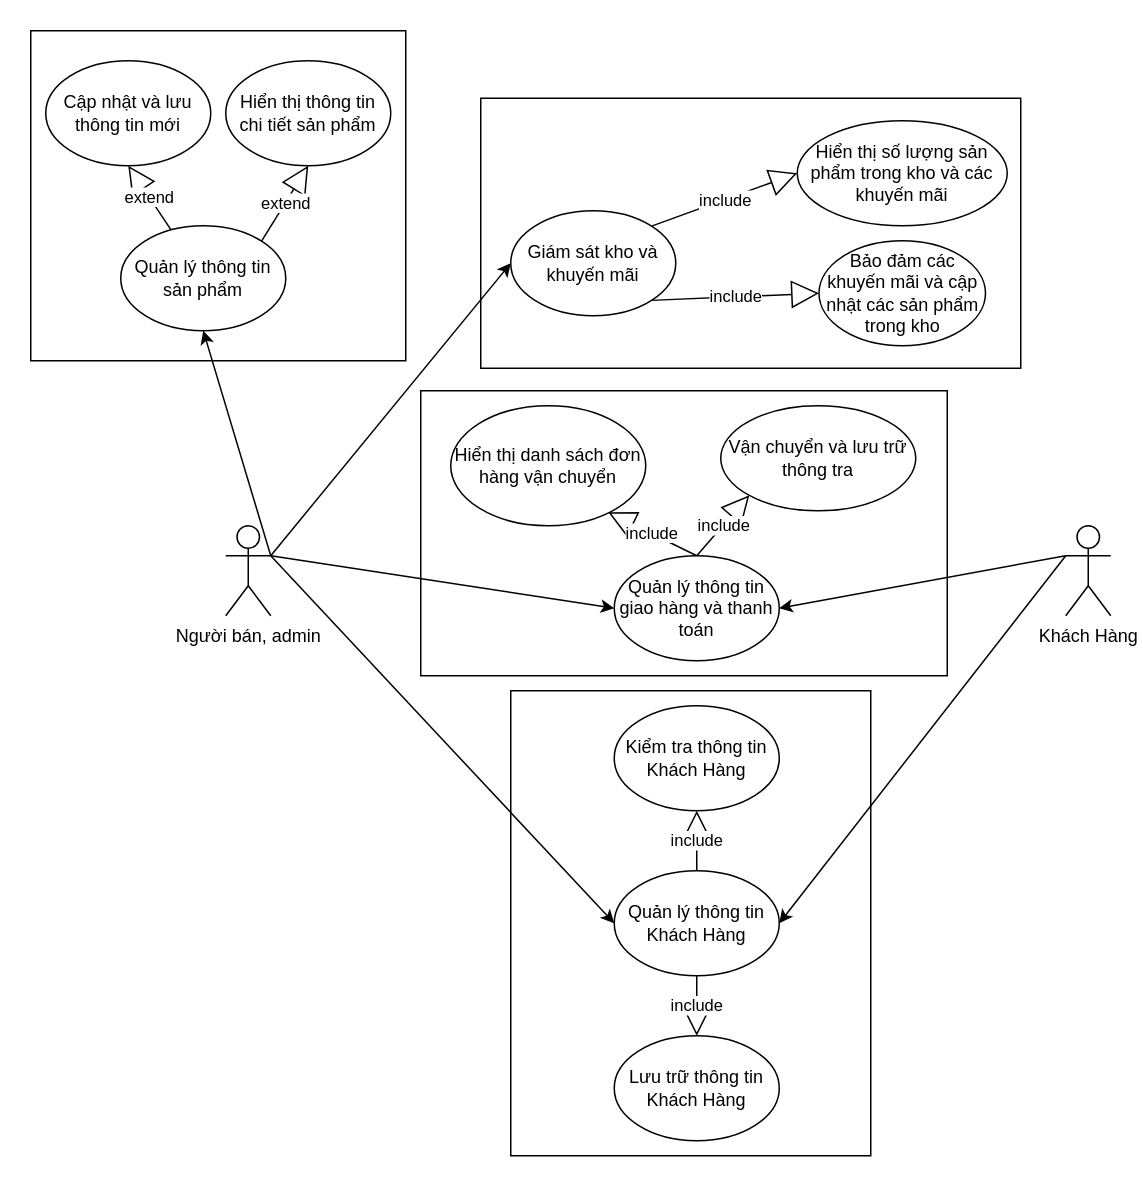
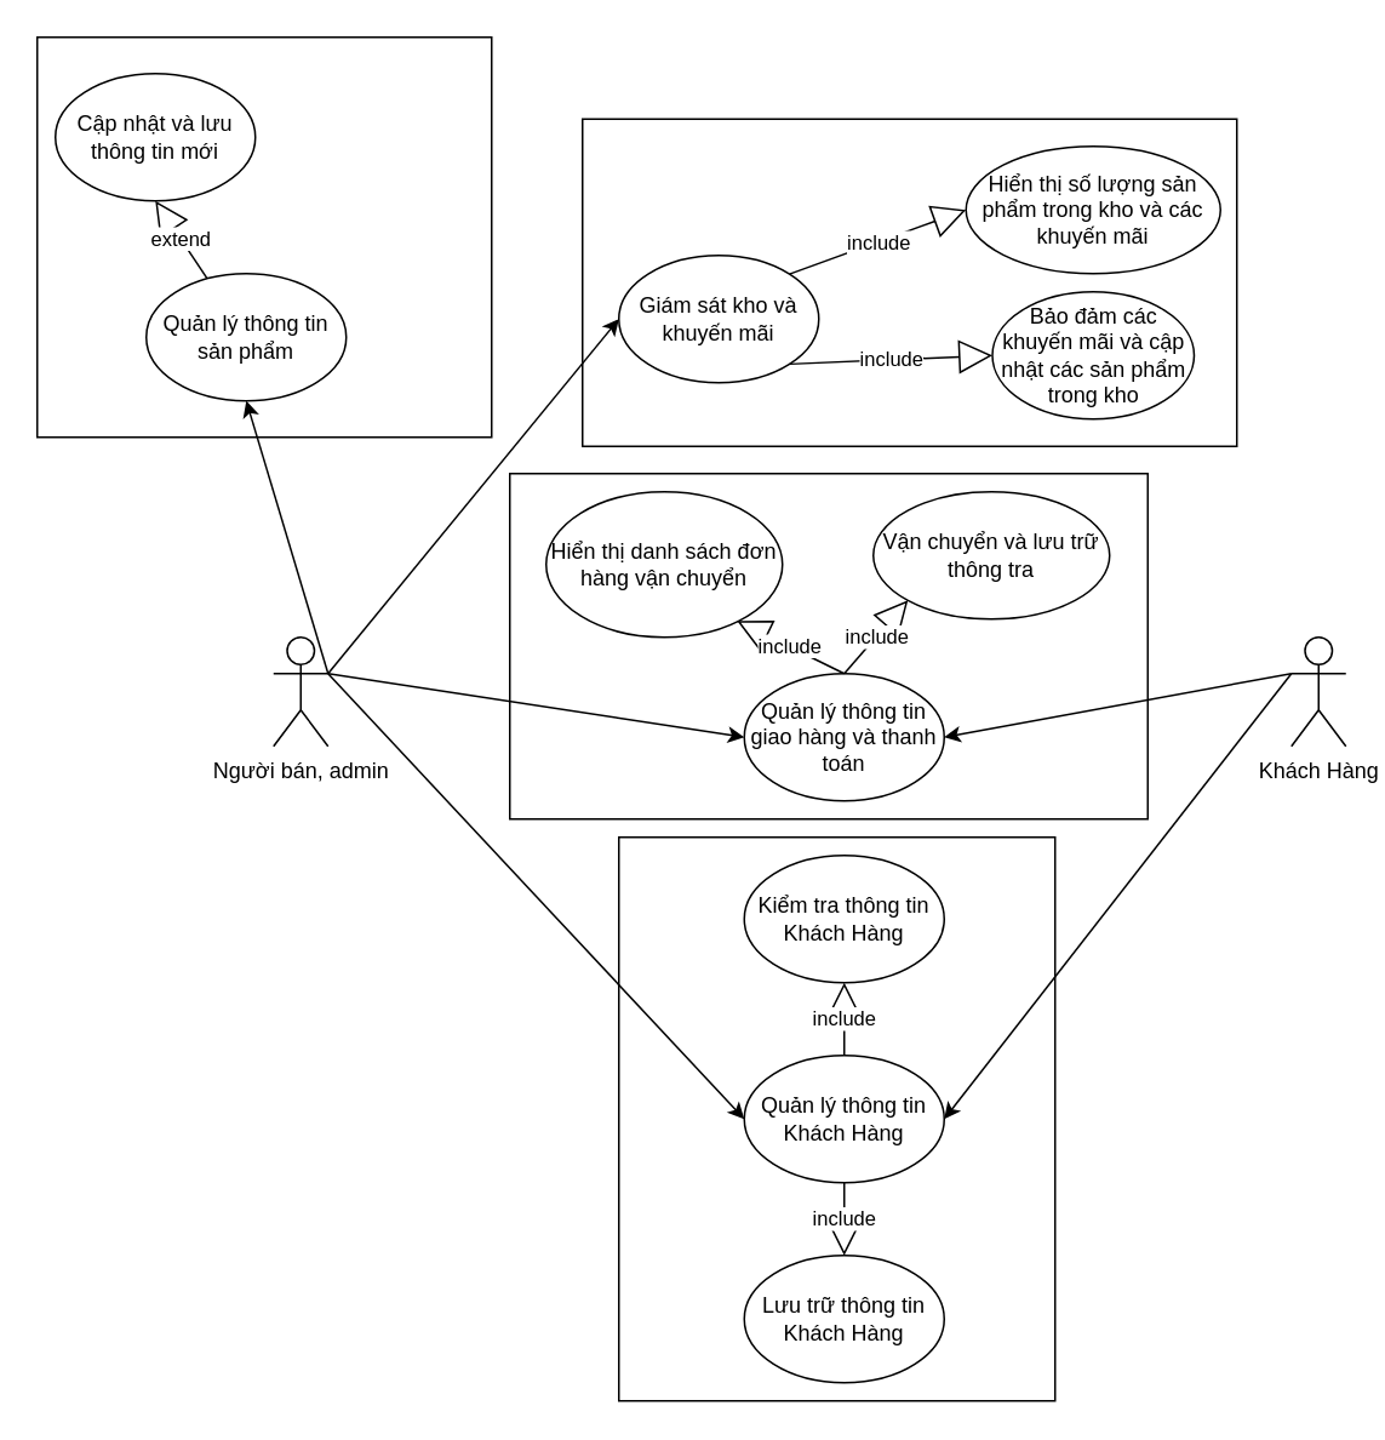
  <mxCell id="0" />
  <mxCell id="1" parent="0" />
  <mxCell id="2" value="" style="rounded=0;whiteSpace=wrap;html=1;gradientColor=none;" parent="1" vertex="1"><mxGeometry x="340" y="460" width="240" height="310" as="geometry" /></mxCell>
  <mxCell id="3" value="" style="rounded=0;whiteSpace=wrap;html=1;gradientColor=none;" parent="1" vertex="1"><mxGeometry x="280" y="260" width="351" height="190" as="geometry" /></mxCell>
  <mxCell id="4" value="" style="rounded=0;whiteSpace=wrap;html=1;gradientColor=none;" parent="1" vertex="1"><mxGeometry x="320" y="65" width="360" height="180" as="geometry" /></mxCell>
  <mxCell id="5" value="" style="rounded=0;whiteSpace=wrap;html=1;gradientColor=none;" parent="1" vertex="1"><mxGeometry x="20" y="20" width="250" height="220" as="geometry" /></mxCell>
  <mxCell id="6" value="Người bán, admin" style="shape=umlActor;verticalLabelPosition=bottom;verticalAlign=top;html=1;outlineConnect=0;" parent="1" vertex="1"><mxGeometry x="150" y="350" width="30" height="60" as="geometry" /></mxCell>
  <mxCell id="7" value="Khách Hàng" style="shape=umlActor;verticalLabelPosition=bottom;verticalAlign=top;html=1;outlineConnect=0;" parent="1" vertex="1"><mxGeometry x="710" y="350" width="30" height="60" as="geometry" /></mxCell>
  <mxCell id="8" value="Quản lý thông tin Khách Hàng" style="ellipse;whiteSpace=wrap;html=1;" parent="1" vertex="1"><mxGeometry x="409" y="580" width="110" height="70" as="geometry" /></mxCell>
  <mxCell id="9" value="Quản lý thông tin sản phẩm" style="ellipse;whiteSpace=wrap;html=1;" parent="1" vertex="1"><mxGeometry x="80" width="110" height="70" as="geometry" y="150" /></mxCell>
  <mxCell id="10" value="Giám sát kho và khuyến mãi" style="ellipse;whiteSpace=wrap;html=1;" parent="1" vertex="1"><mxGeometry x="340" y="140" width="110" height="70" as="geometry" /></mxCell>
  <mxCell id="11" value="Quản lý thông tin giao hàng và thanh toán" style="ellipse;whiteSpace=wrap;html=1;" parent="1" vertex="1"><mxGeometry x="409" y="370" width="110" height="70" as="geometry" /></mxCell>
  <mxCell id="12" value="" style="endArrow=classic;html=1;rounded=0;exitX=1;exitY=0.333;exitDx=0;exitDy=0;exitPerimeter=0;entryX=0;entryY=0.5;entryDx=0;entryDy=0;" parent="1" source="6" target="8" edge="1"><mxGeometry width="50" height="50" relative="1" as="geometry"><mxPoint x="410" y="480" as="sourcePoint" /><mxPoint x="460" y="430" as="targetPoint" /></mxGeometry></mxCell>
  <mxCell id="13" value="" style="endArrow=classic;html=1;rounded=0;entryX=0.5;entryY=1;entryDx=0;entryDy=0;" parent="1" target="9" edge="1"><mxGeometry width="50" height="50" relative="1" as="geometry"><mxPoint x="180" y="370" as="sourcePoint" /><mxPoint x="400" y="295" as="targetPoint" /></mxGeometry></mxCell>
  <mxCell id="14" value="" style="endArrow=classic;html=1;rounded=0;exitX=1;exitY=0.333;exitDx=0;exitDy=0;exitPerimeter=0;entryX=0;entryY=0.5;entryDx=0;entryDy=0;" parent="1" source="6" target="10" edge="1"><mxGeometry width="50" height="50" relative="1" as="geometry"><mxPoint x="200" y="390" as="sourcePoint" /><mxPoint x="410" y="305" as="targetPoint" /></mxGeometry></mxCell>
  <mxCell id="15" value="" style="endArrow=classic;html=1;rounded=0;exitX=1;exitY=0.333;exitDx=0;exitDy=0;exitPerimeter=0;entryX=0;entryY=0.5;entryDx=0;entryDy=0;" parent="1" source="6" target="11" edge="1"><mxGeometry width="50" height="50" relative="1" as="geometry"><mxPoint x="210" y="400" as="sourcePoint" /><mxPoint x="420" y="315" as="targetPoint" /></mxGeometry></mxCell>
  <mxCell id="16" value="" style="endArrow=classic;html=1;rounded=0;exitX=0;exitY=0.333;exitDx=0;exitDy=0;exitPerimeter=0;entryX=1;entryY=0.5;entryDx=0;entryDy=0;" parent="1" source="7" target="11" edge="1"><mxGeometry width="50" height="50" relative="1" as="geometry"><mxPoint x="460" y="470" as="sourcePoint" /><mxPoint x="510" y="420" as="targetPoint" /></mxGeometry></mxCell>
  <mxCell id="17" value="" style="endArrow=classic;html=1;rounded=0;exitX=0;exitY=0.333;exitDx=0;exitDy=0;exitPerimeter=0;entryX=1;entryY=0.5;entryDx=0;entryDy=0;" parent="1" source="7" target="8" edge="1"><mxGeometry width="50" height="50" relative="1" as="geometry"><mxPoint x="220" y="410" as="sourcePoint" /><mxPoint x="520" y="650" as="targetPoint" /></mxGeometry></mxCell>
- <mxCell id="18" value="Hiển thị thông tin chi tiết sản phẩm" style="ellipse;whiteSpace=wrap;html=1;gradientColor=none;" parent="1" vertex="1"><mxGeometry x="150" y="40" width="110" height="70" as="geometry" /></mxCell>
  <mxCell id="19" value="Cập nhật và lưu thông tin mới" style="ellipse;whiteSpace=wrap;html=1;gradientColor=none;" parent="1" vertex="1"><mxGeometry x="30" y="40" width="110" height="70" as="geometry" /></mxCell>
  <mxCell id="20" value="extend" style="endArrow=block;endSize=16;endFill=0;html=1;rounded=0;entryX=0.5;entryY=1;entryDx=0;entryDy=0;" parent="1" source="9" target="19" edge="1"><mxGeometry width="160" relative="1" as="geometry"><mxPoint x="130" y="140" as="sourcePoint" /><mxPoint x="290" y="140" as="targetPoint" /></mxGeometry></mxCell>
- <mxCell id="21" value="extend" style="endArrow=block;endSize=16;endFill=0;html=1;rounded=0;entryX=0.5;entryY=1;entryDx=0;entryDy=0;exitX=1;exitY=0;exitDx=0;exitDy=0;" parent="1" source="9" target="18" edge="1"><mxGeometry width="160" relative="1" as="geometry"><mxPoint x="141.087" y="167.445" as="sourcePoint" /><mxPoint x="95" y="130" as="targetPoint" /></mxGeometry></mxCell>
  <mxCell id="22" value="Hiển thị số lượng sản phẩm trong kho và các khuyến mãi" style="ellipse;whiteSpace=wrap;html=1;" parent="1" vertex="1"><mxGeometry x="531" y="80" width="140" height="70" as="geometry" /></mxCell>
  <mxCell id="23" value="Bảo đảm các khuyến mãi và cập nhật các sản phẩm trong kho" style="ellipse;whiteSpace=wrap;html=1;" parent="1" vertex="1"><mxGeometry x="545.5" y="160" width="111" height="70" as="geometry" /></mxCell>
  <mxCell id="24" value="include" style="endArrow=block;endSize=16;endFill=0;html=1;rounded=0;entryX=0;entryY=0.5;entryDx=0;entryDy=0;exitX=1;exitY=0;exitDx=0;exitDy=0;" parent="1" source="10" target="22" edge="1"><mxGeometry width="160" relative="1" as="geometry"><mxPoint x="213.891" y="170.251" as="sourcePoint" /><mxPoint x="245" y="120" as="targetPoint" /></mxGeometry></mxCell>
  <mxCell id="25" value="include" style="endArrow=block;endSize=16;endFill=0;html=1;rounded=0;entryX=0;entryY=0.5;entryDx=0;entryDy=0;exitX=1;exitY=1;exitDx=0;exitDy=0;" parent="1" source="10" target="23" edge="1"><mxGeometry width="160" relative="1" as="geometry"><mxPoint x="450" y="290" as="sourcePoint" /><mxPoint x="255" y="130" as="targetPoint" /></mxGeometry></mxCell>
  <mxCell id="26" value="Hiển thị danh sách đơn hàng vận chuyển&lt;span style=&quot;color: rgba(0, 0, 0, 0); font-family: monospace; font-size: 0px; text-align: start;&quot;&gt;%3CmxGraphModel%3E%3Croot%3E%3CmxCell%20id%3D%220%22%2F%3E%3CmxCell%20id%3D%221%22%20parent%3D%220%22%2F%3E%3CmxCell%20id%3D%222%22%20value%3D%22Qu%E1%BA%A3n%20l%C3%BD%20th%C3%B4ng%20tin%20giao%20h%C3%A0ng%20v%C3%A0%20thanh%20to%C3%A1n%22%20style%3D%22ellipse%3BwhiteSpace%3Dwrap%3Bhtml%3D1%3B%22%20vertex%3D%221%22%20parent%3D%221%22%3E%3CmxGeometry%20x%3D%22359%22%20y%3D%22230%22%20width%3D%22110%22%20height%3D%2270%22%20as%3D%22geometry%22%2F%3E%3C%2FmxCell%3E%3C%2Froot%3E%3C%2FmxGraphModel%3E&lt;/span&gt;" style="ellipse;whiteSpace=wrap;html=1;" vertex="1" parent="1"><mxGeometry x="300" y="270" width="130" height="80" as="geometry" /></mxCell>
  <mxCell id="27" value="Vận chuyển và lưu trữ thông tra" style="ellipse;whiteSpace=wrap;html=1;" vertex="1" parent="1"><mxGeometry x="480" y="270" width="130" height="70" as="geometry" /></mxCell>
  <mxCell id="28" value="include" style="endArrow=block;endSize=16;endFill=0;html=1;rounded=0;entryX=0.808;entryY=0.888;entryDx=0;entryDy=0;exitX=0.5;exitY=0;exitDx=0;exitDy=0;entryPerimeter=0;" edge="1" parent="1" source="11" target="26"><mxGeometry width="160" relative="1" as="geometry"><mxPoint x="463.891" y="169.749" as="sourcePoint" /><mxPoint x="575.5" y="165" as="targetPoint" /></mxGeometry></mxCell>
  <mxCell id="29" value="include" style="endArrow=block;endSize=16;endFill=0;html=1;rounded=0;entryX=0;entryY=1;entryDx=0;entryDy=0;exitX=0.5;exitY=0;exitDx=0;exitDy=0;" edge="1" parent="1" source="11" target="27"><mxGeometry width="160" relative="1" as="geometry"><mxPoint x="474" y="380" as="sourcePoint" /><mxPoint x="415.04" y="351.04" as="targetPoint" /></mxGeometry></mxCell>
  <mxCell id="30" value="Kiểm tra thông tin Khách Hàng" style="ellipse;whiteSpace=wrap;html=1;" vertex="1" parent="1"><mxGeometry x="409" y="470" width="110" height="70" as="geometry" /></mxCell>
  <mxCell id="31" value="Lưu trữ thông tin Khách Hàng" style="ellipse;whiteSpace=wrap;html=1;" vertex="1" parent="1"><mxGeometry x="409" y="690" width="110" height="70" as="geometry" /></mxCell>
  <mxCell id="32" value="include" style="endArrow=block;endSize=16;endFill=0;html=1;rounded=0;entryX=0.5;entryY=1;entryDx=0;entryDy=0;exitX=0.5;exitY=0;exitDx=0;exitDy=0;" edge="1" parent="1" source="8" target="30"><mxGeometry width="160" relative="1" as="geometry"><mxPoint x="474" y="330" as="sourcePoint" /><mxPoint x="415.04" y="301.04" as="targetPoint" /></mxGeometry></mxCell>
  <mxCell id="33" value="include" style="endArrow=block;endSize=16;endFill=0;html=1;rounded=0;entryX=0.5;entryY=0;entryDx=0;entryDy=0;exitX=0.5;exitY=1;exitDx=0;exitDy=0;" edge="1" parent="1" source="8" target="31"><mxGeometry width="160" relative="1" as="geometry"><mxPoint x="484" y="340" as="sourcePoint" /><mxPoint x="425.04" y="311.04" as="targetPoint" /></mxGeometry></mxCell>
